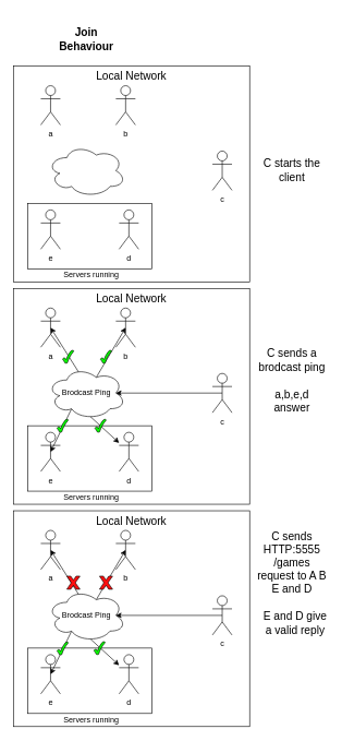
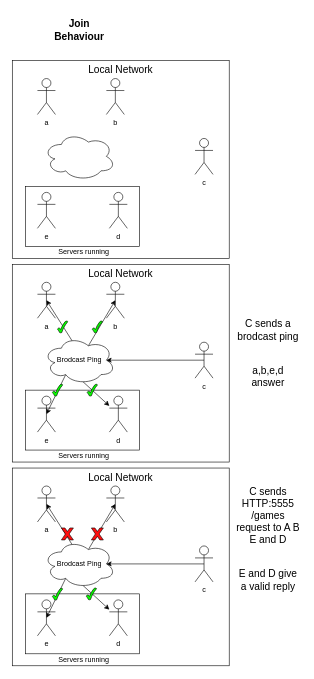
  <mxCell id="0" />
  <mxCell id="1" parent="0" />
  <mxCell id="2" value="" style="rounded=0;whiteSpace=wrap;html=1;fillColor=none;" vertex="1" parent="1"><mxGeometry x="42" y="650" width="190" height="100" as="geometry" /></mxCell>
  <mxCell id="3" value="Local Network" style="rounded=0;whiteSpace=wrap;html=1;fillColor=none;fontSize=17;verticalAlign=top;" vertex="1" parent="1"><mxGeometry x="20" y="440" width="362" height="330" as="geometry" /></mxCell>
  <mxCell id="4" value="" style="ellipse;shape=cloud;whiteSpace=wrap;html=1;" vertex="1" parent="1"><mxGeometry x="72" y="220" width="120" height="80" as="geometry" /></mxCell>
  <mxCell id="5" value="b" style="shape=umlActor;verticalLabelPosition=bottom;labelBackgroundColor=#ffffff;verticalAlign=top;html=1;outlineConnect=0;" vertex="1" parent="1"><mxGeometry x="177" y="130" width="30" height="60" as="geometry" /></mxCell>
  <mxCell id="6" value="c" style="shape=umlActor;verticalLabelPosition=bottom;labelBackgroundColor=#ffffff;verticalAlign=top;html=1;outlineConnect=0;" vertex="1" parent="1"><mxGeometry x="325" y="230" width="30" height="60" as="geometry" /></mxCell>
  <mxCell id="7" value="a" style="shape=umlActor;verticalLabelPosition=bottom;labelBackgroundColor=#ffffff;verticalAlign=top;html=1;outlineConnect=0;" vertex="1" parent="1"><mxGeometry x="62" y="130" width="30" height="60" as="geometry" /></mxCell>
  <mxCell id="8" value="e" style="shape=umlActor;verticalLabelPosition=bottom;labelBackgroundColor=#ffffff;verticalAlign=top;html=1;outlineConnect=0;" vertex="1" parent="1"><mxGeometry x="62" y="320" width="30" height="60" as="geometry" /></mxCell>
  <mxCell id="9" value="d" style="shape=umlActor;verticalLabelPosition=bottom;labelBackgroundColor=#ffffff;verticalAlign=top;html=1;outlineConnect=0;" vertex="1" parent="1"><mxGeometry x="182" y="320" width="30" height="60" as="geometry" /></mxCell>
  <mxCell id="10" value="" style="rounded=0;whiteSpace=wrap;html=1;fillColor=none;" vertex="1" parent="1"><mxGeometry x="42" y="310" width="190" height="100" as="geometry" /></mxCell>
  <mxCell id="11" value="Servers running" style="text;html=1;strokeColor=none;fillColor=none;align=center;verticalAlign=middle;whiteSpace=wrap;rounded=0;" vertex="1" parent="1"><mxGeometry x="87" y="410" width="105" height="20" as="geometry" /></mxCell>
- <mxCell id="12" value="Join Behaviour" style="text;html=1;strokeColor=none;fillColor=none;align=center;verticalAlign=middle;whiteSpace=wrap;rounded=0;fontSize=17;fontStyle=1" vertex="1" parent="1"><mxGeometry x="92" y="20" width="80" height="80" as="geometry" /></mxCell>
+ <mxCell id="12" value="Join Behaviour" style="text;html=1;strokeColor=none;fillColor=none;align=center;verticalAlign=middle;whiteSpace=wrap;rounded=0;fontSize=17;fontStyle=1" vertex="1" parent="1"><mxGeometry x="92" y="10" width="80" height="80" as="geometry" /></mxCell>
  <mxCell id="13" value="Local Network" style="rounded=0;whiteSpace=wrap;html=1;fillColor=none;fontSize=17;verticalAlign=top;" vertex="1" parent="1"><mxGeometry x="20" y="100" width="362" height="330" as="geometry" /></mxCell>
- <mxCell id="14" value="C starts the client" style="text;html=1;strokeColor=none;fillColor=none;align=center;verticalAlign=middle;whiteSpace=wrap;rounded=0;fontSize=17;" vertex="1" parent="1"><mxGeometry x="392" y="240" width="110" height="40" as="geometry" /></mxCell>
  <mxCell id="15" style="rounded=0;orthogonalLoop=1;jettySize=auto;html=1;exitX=0.625;exitY=0.2;exitDx=0;exitDy=0;exitPerimeter=0;entryX=0.5;entryY=0.5;entryDx=0;entryDy=0;entryPerimeter=0;fontSize=17;" edge="1" parent="1" source="19" target="20"><mxGeometry relative="1" as="geometry" /></mxCell>
  <mxCell id="16" style="edgeStyle=none;rounded=0;orthogonalLoop=1;jettySize=auto;html=1;exitX=0.4;exitY=0.1;exitDx=0;exitDy=0;exitPerimeter=0;entryX=0.5;entryY=0.5;entryDx=0;entryDy=0;entryPerimeter=0;fontSize=17;" edge="1" parent="1" source="19" target="23"><mxGeometry relative="1" as="geometry" /></mxCell>
  <mxCell id="17" style="edgeStyle=none;rounded=0;orthogonalLoop=1;jettySize=auto;html=1;exitX=0.31;exitY=0.8;exitDx=0;exitDy=0;exitPerimeter=0;entryX=0.5;entryY=0.5;entryDx=0;entryDy=0;entryPerimeter=0;fontSize=17;" edge="1" parent="1" source="19" target="24"><mxGeometry relative="1" as="geometry" /></mxCell>
  <mxCell id="18" style="edgeStyle=none;rounded=0;orthogonalLoop=1;jettySize=auto;html=1;exitX=0.55;exitY=0.95;exitDx=0;exitDy=0;exitPerimeter=0;fontSize=17;" edge="1" parent="1" source="19" target="25"><mxGeometry relative="1" as="geometry" /></mxCell>
  <mxCell id="19" value="Brodcast Ping" style="ellipse;shape=cloud;whiteSpace=wrap;html=1;" vertex="1" parent="1"><mxGeometry x="72" y="560" width="120" height="80" as="geometry" /></mxCell>
  <mxCell id="20" value="b" style="shape=umlActor;verticalLabelPosition=bottom;labelBackgroundColor=#ffffff;verticalAlign=top;html=1;outlineConnect=0;" vertex="1" parent="1"><mxGeometry x="177" y="470" width="30" height="60" as="geometry" /></mxCell>
  <mxCell id="21" style="edgeStyle=orthogonalEdgeStyle;rounded=0;orthogonalLoop=1;jettySize=auto;html=1;exitX=0.5;exitY=0.5;exitDx=0;exitDy=0;exitPerimeter=0;entryX=0.875;entryY=0.5;entryDx=0;entryDy=0;entryPerimeter=0;fontSize=17;" edge="1" parent="1" source="22" target="19"><mxGeometry relative="1" as="geometry" /></mxCell>
  <mxCell id="22" value="c" style="shape=umlActor;verticalLabelPosition=bottom;labelBackgroundColor=#ffffff;verticalAlign=top;html=1;outlineConnect=0;" vertex="1" parent="1"><mxGeometry x="325" y="570" width="30" height="60" as="geometry" /></mxCell>
  <mxCell id="23" value="a" style="shape=umlActor;verticalLabelPosition=bottom;labelBackgroundColor=#ffffff;verticalAlign=top;html=1;outlineConnect=0;" vertex="1" parent="1"><mxGeometry x="62" y="470" width="30" height="60" as="geometry" /></mxCell>
  <mxCell id="24" value="e" style="shape=umlActor;verticalLabelPosition=bottom;labelBackgroundColor=#ffffff;verticalAlign=top;html=1;outlineConnect=0;" vertex="1" parent="1"><mxGeometry x="62" y="660" width="30" height="60" as="geometry" /></mxCell>
  <mxCell id="25" value="d" style="shape=umlActor;verticalLabelPosition=bottom;labelBackgroundColor=#ffffff;verticalAlign=top;html=1;outlineConnect=0;" vertex="1" parent="1"><mxGeometry x="182" y="660" width="30" height="60" as="geometry" /></mxCell>
  <mxCell id="26" value="Servers running" style="text;html=1;strokeColor=none;fillColor=none;align=center;verticalAlign=middle;whiteSpace=wrap;rounded=0;" vertex="1" parent="1"><mxGeometry x="87" y="750" width="105" height="20" as="geometry" /></mxCell>
  <mxCell id="27" value="C sends a brodcast ping" style="text;html=1;strokeColor=none;fillColor=none;align=center;verticalAlign=middle;whiteSpace=wrap;rounded=0;fontSize=17;" vertex="1" parent="1"><mxGeometry x="392" y="530" width="110" height="40" as="geometry" /></mxCell>
- <mxCell id="28" value="a,b,e,d answer" style="text;html=1;strokeColor=none;fillColor=none;align=center;verticalAlign=middle;whiteSpace=wrap;rounded=0;fontSize=17;" vertex="1" parent="1"><mxGeometry x="392" y="590" width="110" height="45" as="geometry" /></mxCell>
+ <mxCell id="28" value="a,b,e,d answer" style="text;html=1;strokeColor=none;fillColor=none;align=center;verticalAlign=middle;whiteSpace=wrap;rounded=0;fontSize=17;" vertex="1" parent="1"><mxGeometry x="392" y="605" width="110" height="45" as="geometry" /></mxCell>
  <mxCell id="29" value="" style="rounded=0;whiteSpace=wrap;html=1;fillColor=none;" vertex="1" parent="1"><mxGeometry x="42" y="990" width="190" height="100" as="geometry" /></mxCell>
  <mxCell id="30" value="Local Network" style="rounded=0;whiteSpace=wrap;html=1;fillColor=none;fontSize=17;verticalAlign=top;" vertex="1" parent="1"><mxGeometry x="20" y="780" width="362" height="330" as="geometry" /></mxCell>
  <mxCell id="31" style="rounded=0;orthogonalLoop=1;jettySize=auto;html=1;exitX=0.625;exitY=0.2;exitDx=0;exitDy=0;exitPerimeter=0;entryX=0.5;entryY=0.5;entryDx=0;entryDy=0;entryPerimeter=0;fontSize=17;" edge="1" source="35" target="36" parent="1"><mxGeometry relative="1" as="geometry" /></mxCell>
  <mxCell id="32" style="edgeStyle=none;rounded=0;orthogonalLoop=1;jettySize=auto;html=1;exitX=0.4;exitY=0.1;exitDx=0;exitDy=0;exitPerimeter=0;entryX=0.5;entryY=0.5;entryDx=0;entryDy=0;entryPerimeter=0;fontSize=17;" edge="1" source="35" target="39" parent="1"><mxGeometry relative="1" as="geometry" /></mxCell>
  <mxCell id="33" style="edgeStyle=none;rounded=0;orthogonalLoop=1;jettySize=auto;html=1;exitX=0.31;exitY=0.8;exitDx=0;exitDy=0;exitPerimeter=0;entryX=0.5;entryY=0.5;entryDx=0;entryDy=0;entryPerimeter=0;fontSize=17;" edge="1" source="35" target="40" parent="1"><mxGeometry relative="1" as="geometry" /></mxCell>
  <mxCell id="34" style="edgeStyle=none;rounded=0;orthogonalLoop=1;jettySize=auto;html=1;exitX=0.55;exitY=0.95;exitDx=0;exitDy=0;exitPerimeter=0;fontSize=17;" edge="1" source="35" target="41" parent="1"><mxGeometry relative="1" as="geometry" /></mxCell>
  <mxCell id="35" value="Brodcast Ping" style="ellipse;shape=cloud;whiteSpace=wrap;html=1;" vertex="1" parent="1"><mxGeometry x="72" y="900" width="120" height="80" as="geometry" /></mxCell>
  <mxCell id="36" value="b" style="shape=umlActor;verticalLabelPosition=bottom;labelBackgroundColor=#ffffff;verticalAlign=top;html=1;outlineConnect=0;" vertex="1" parent="1"><mxGeometry x="177" y="810" width="30" height="60" as="geometry" /></mxCell>
  <mxCell id="37" style="edgeStyle=orthogonalEdgeStyle;rounded=0;orthogonalLoop=1;jettySize=auto;html=1;exitX=0.5;exitY=0.5;exitDx=0;exitDy=0;exitPerimeter=0;entryX=0.875;entryY=0.5;entryDx=0;entryDy=0;entryPerimeter=0;fontSize=17;" edge="1" source="38" target="35" parent="1"><mxGeometry relative="1" as="geometry" /></mxCell>
  <mxCell id="38" value="c" style="shape=umlActor;verticalLabelPosition=bottom;labelBackgroundColor=#ffffff;verticalAlign=top;html=1;outlineConnect=0;" vertex="1" parent="1"><mxGeometry x="325" y="910" width="30" height="60" as="geometry" /></mxCell>
  <mxCell id="39" value="a" style="shape=umlActor;verticalLabelPosition=bottom;labelBackgroundColor=#ffffff;verticalAlign=top;html=1;outlineConnect=0;" vertex="1" parent="1"><mxGeometry x="62" y="810" width="30" height="60" as="geometry" /></mxCell>
  <mxCell id="40" value="e" style="shape=umlActor;verticalLabelPosition=bottom;labelBackgroundColor=#ffffff;verticalAlign=top;html=1;outlineConnect=0;" vertex="1" parent="1"><mxGeometry x="62" y="1000" width="30" height="60" as="geometry" /></mxCell>
  <mxCell id="41" value="d" style="shape=umlActor;verticalLabelPosition=bottom;labelBackgroundColor=#ffffff;verticalAlign=top;html=1;outlineConnect=0;" vertex="1" parent="1"><mxGeometry x="182" y="1000" width="30" height="60" as="geometry" /></mxCell>
  <mxCell id="42" value="Servers running" style="text;html=1;strokeColor=none;fillColor=none;align=center;verticalAlign=middle;whiteSpace=wrap;rounded=0;" vertex="1" parent="1"><mxGeometry x="87" y="1090" width="105" height="20" as="geometry" /></mxCell>
  <mxCell id="43" value="C sends HTTP:5555 /games request to A B E and D" style="text;html=1;strokeColor=none;fillColor=none;align=center;verticalAlign=middle;whiteSpace=wrap;rounded=0;fontSize=17;" vertex="1" parent="1"><mxGeometry x="392" y="810" width="110" height="100" as="geometry" /></mxCell>
- <mxCell id="44" value="E and D give a valid reply" style="text;html=1;strokeColor=none;fillColor=none;align=center;verticalAlign=middle;whiteSpace=wrap;rounded=0;fontSize=17;" vertex="1" parent="1"><mxGeometry x="397" y="930" width="110" height="45" as="geometry" /></mxCell>
+ <mxCell id="44" value="E and D give a valid reply" style="text;html=1;strokeColor=none;fillColor=none;align=center;verticalAlign=middle;whiteSpace=wrap;rounded=0;fontSize=17;" vertex="1" parent="1"><mxGeometry x="392" y="945" width="110" height="45" as="geometry" /></mxCell>
  <mxCell id="45" value="" style="verticalLabelPosition=bottom;verticalAlign=top;html=1;shape=mxgraph.basic.x;fillColor=#FF0F0F;fontSize=17;" vertex="1" parent="1"><mxGeometry x="152" y="880" width="20" height="20" as="geometry" /></mxCell>
  <mxCell id="46" value="" style="verticalLabelPosition=bottom;verticalAlign=top;html=1;shape=mxgraph.basic.x;fillColor=#FF0F0F;fontSize=17;" vertex="1" parent="1"><mxGeometry x="102" y="880" width="20" height="20" as="geometry" /></mxCell>
  <mxCell id="47" value="" style="verticalLabelPosition=bottom;verticalAlign=top;html=1;shape=mxgraph.basic.tick;fillColor=#09FF00;fontSize=17;" vertex="1" parent="1"><mxGeometry x="143.5" y="980" width="17" height="20" as="geometry" /></mxCell>
  <mxCell id="48" value="" style="verticalLabelPosition=bottom;verticalAlign=top;html=1;shape=mxgraph.basic.tick;fillColor=#09FF00;fontSize=17;" vertex="1" parent="1"><mxGeometry x="87" y="980.5" width="17" height="20" as="geometry" /></mxCell>
  <mxCell id="49" value="" style="verticalLabelPosition=bottom;verticalAlign=top;html=1;shape=mxgraph.basic.tick;fillColor=#09FF00;fontSize=17;" vertex="1" parent="1"><mxGeometry x="87" y="640" width="17" height="20" as="geometry" /></mxCell>
  <mxCell id="50" value="" style="verticalLabelPosition=bottom;verticalAlign=top;html=1;shape=mxgraph.basic.tick;fillColor=#09FF00;fontSize=17;" vertex="1" parent="1"><mxGeometry x="145" y="640" width="17" height="20" as="geometry" /></mxCell>
  <mxCell id="51" value="" style="verticalLabelPosition=bottom;verticalAlign=top;html=1;shape=mxgraph.basic.tick;fillColor=#09FF00;fontSize=17;" vertex="1" parent="1"><mxGeometry x="95.5" y="534.5" width="17" height="20" as="geometry" /></mxCell>
  <mxCell id="52" value="" style="verticalLabelPosition=bottom;verticalAlign=top;html=1;shape=mxgraph.basic.tick;fillColor=#09FF00;fontSize=17;" vertex="1" parent="1"><mxGeometry x="153.5" y="534.5" width="17" height="20" as="geometry" /></mxCell>
